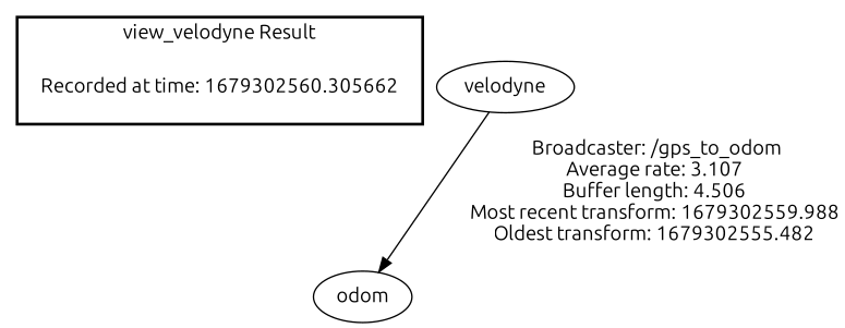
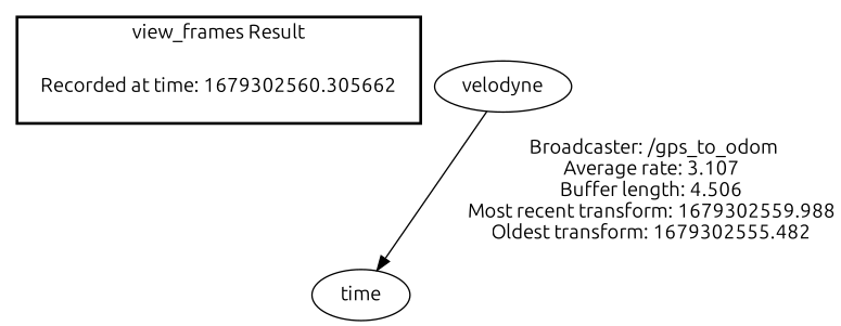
  digraph {
    fontname=Ubuntu
    node [fontname=Ubuntu]
    edge [fontname=Ubuntu]
    "Recorded at time: 1679302560.305662" [shape=plaintext]
-   odom
+   odom [label=time]
    velodyne
    subgraph cluster_1 {
      color=black
-     label="view_velodyne Result"
+     label="view_frames Result"
      style=bold
      "Recorded at time: 1679302560.305662"
    }
    "Recorded at time: 1679302560.305662" -> odom [style=invis]
    velodyne -> odom [label=" Broadcaster: /gps_to_odom\nAverage rate: 3.107\nBuffer length: 4.506\nMost recent transform: 1679302559.988\nOldest transform: 1679302555.482\n"]
  }
